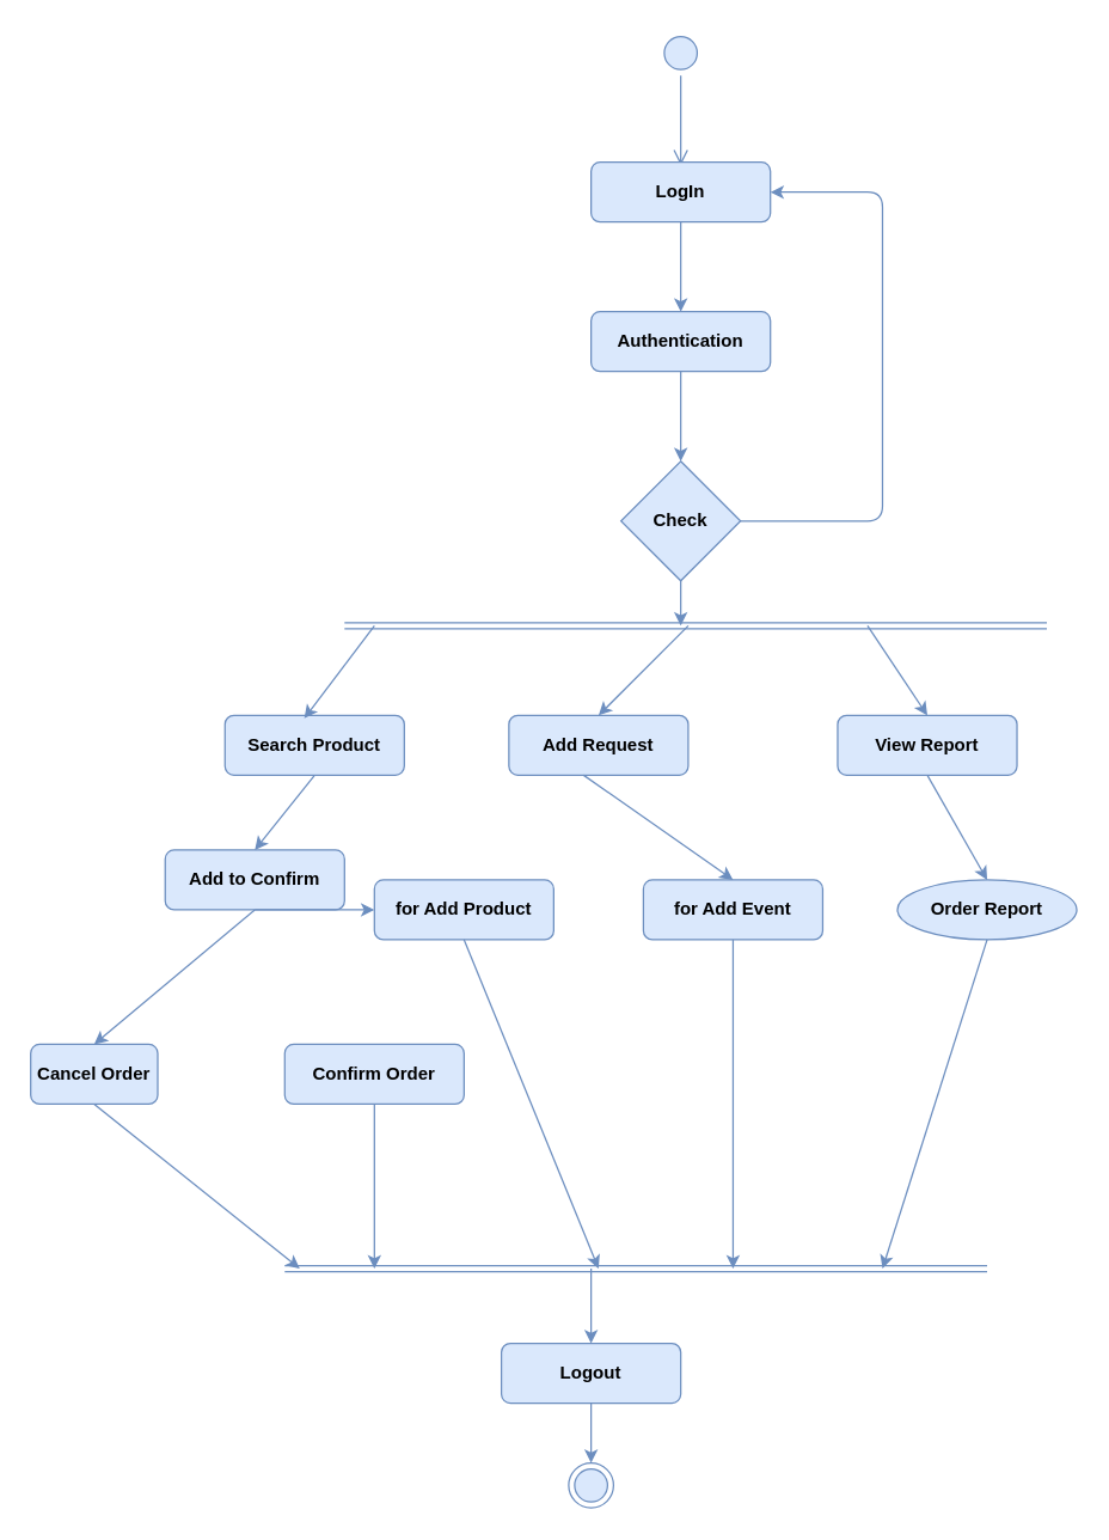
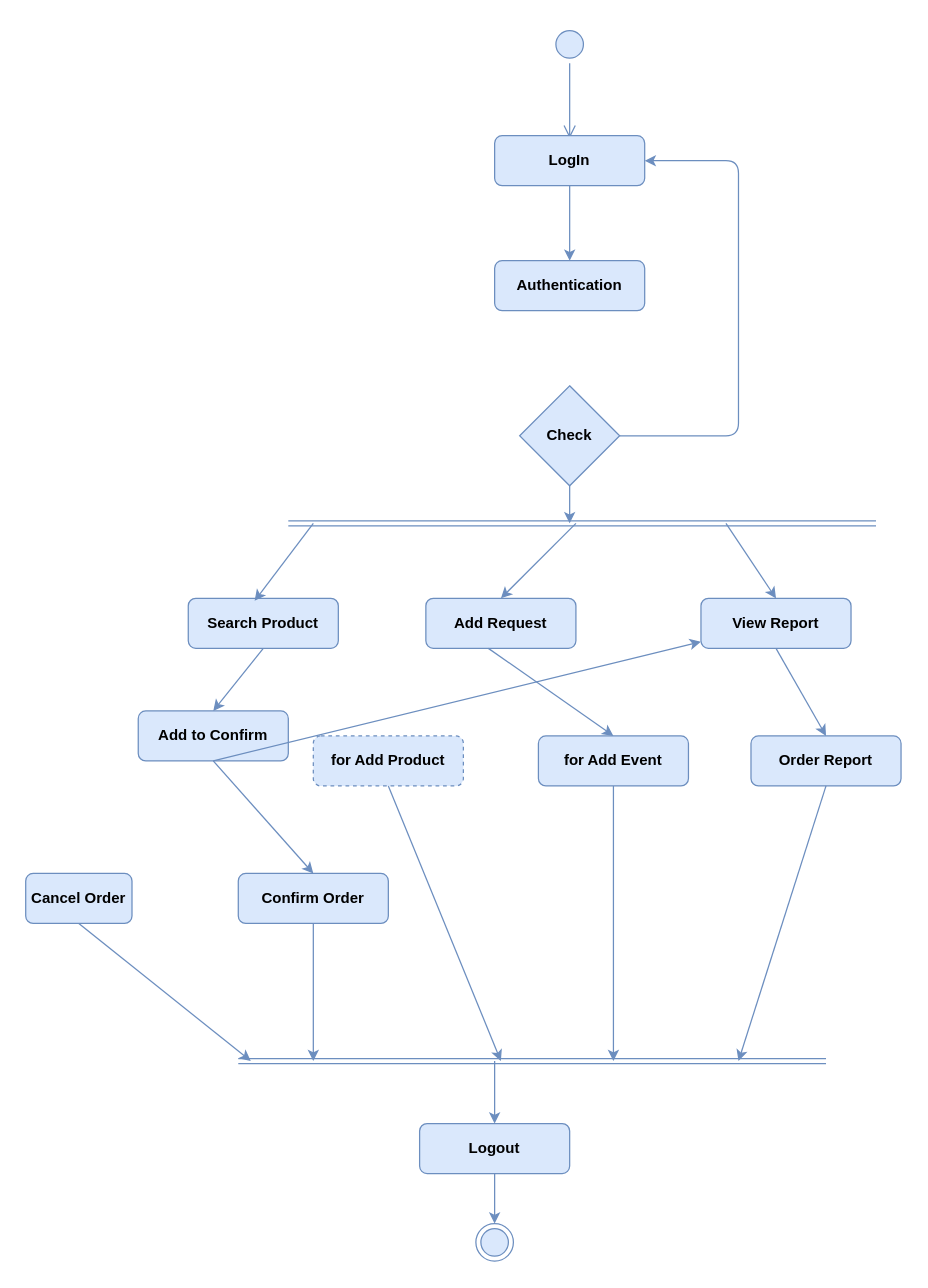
  <mxCell id="0" />
  <mxCell id="1" parent="0" />
  <mxCell id="2" value="" style="ellipse;html=1;shape=startState;fillColor=#dae8fc;strokeColor=#6c8ebf;fontStyle=1" vertex="1" parent="1"><mxGeometry x="440" y="20" width="30" height="30" as="geometry" /></mxCell>
  <mxCell id="3" value="" style="edgeStyle=orthogonalEdgeStyle;html=1;verticalAlign=bottom;endArrow=open;endSize=8;strokeColor=#6c8ebf;fillColor=#dae8fc;fontStyle=1" edge="1" parent="1" source="2"><mxGeometry relative="1" as="geometry"><mxPoint x="455" y="110" as="targetPoint" /></mxGeometry></mxCell>
  <mxCell id="4" value="LogIn" style="rounded=1;whiteSpace=wrap;html=1;fillColor=#dae8fc;strokeColor=#6c8ebf;fontStyle=1" vertex="1" parent="1"><mxGeometry x="395" y="108" width="120" height="40" as="geometry" /></mxCell>
  <mxCell id="5" value="" style="endArrow=classic;html=1;exitX=0.5;exitY=1;exitDx=0;exitDy=0;fillColor=#dae8fc;strokeColor=#6c8ebf;fontStyle=1" edge="1" parent="1" source="4"><mxGeometry width="50" height="50" relative="1" as="geometry"><mxPoint x="430" y="238" as="sourcePoint" /><mxPoint x="455" y="208" as="targetPoint" /></mxGeometry></mxCell>
  <mxCell id="6" value="Authentication" style="rounded=1;whiteSpace=wrap;html=1;fillColor=#dae8fc;strokeColor=#6c8ebf;fontStyle=1" vertex="1" parent="1"><mxGeometry x="395" y="208" width="120" height="40" as="geometry" /></mxCell>
  <mxCell id="7" value="Check" style="rhombus;whiteSpace=wrap;html=1;fillColor=#dae8fc;strokeColor=#6c8ebf;fontStyle=1" vertex="1" parent="1"><mxGeometry x="415" y="308" width="80" height="80" as="geometry" /></mxCell>
- <mxCell id="8" value="" style="endArrow=classic;html=1;exitX=0.5;exitY=1;exitDx=0;exitDy=0;fillColor=#dae8fc;strokeColor=#6c8ebf;fontStyle=1" edge="1" parent="1" source="6" target="7"><mxGeometry width="50" height="50" relative="1" as="geometry"><mxPoint x="450" y="318" as="sourcePoint" /><mxPoint x="500" y="268" as="targetPoint" /></mxGeometry></mxCell>
  <mxCell id="9" value="" style="shape=link;html=1;fillColor=#dae8fc;strokeColor=#6c8ebf;fontStyle=1" edge="1" parent="1"><mxGeometry width="50" height="50" relative="1" as="geometry"><mxPoint x="230" y="418" as="sourcePoint" /><mxPoint x="700" y="418" as="targetPoint" /></mxGeometry></mxCell>
  <mxCell id="10" value="" style="endArrow=classic;html=1;exitX=0.5;exitY=1;exitDx=0;exitDy=0;fillColor=#dae8fc;strokeColor=#6c8ebf;fontStyle=1" edge="1" parent="1" source="7"><mxGeometry width="50" height="50" relative="1" as="geometry"><mxPoint x="380" y="378" as="sourcePoint" /><mxPoint x="455" y="418" as="targetPoint" /></mxGeometry></mxCell>
  <mxCell id="11" value="" style="endArrow=classic;html=1;entryX=1;entryY=0.5;entryDx=0;entryDy=0;exitX=1;exitY=0.5;exitDx=0;exitDy=0;fillColor=#dae8fc;strokeColor=#6c8ebf;fontStyle=1" edge="1" parent="1" source="7" target="4"><mxGeometry width="50" height="50" relative="1" as="geometry"><mxPoint x="500" y="348" as="sourcePoint" /><mxPoint x="630" y="288" as="targetPoint" /><Array as="points"><mxPoint x="590" y="348" /><mxPoint x="590" y="128" /></Array></mxGeometry></mxCell>
  <mxCell id="12" value="Search Product" style="rounded=1;whiteSpace=wrap;html=1;fillColor=#dae8fc;strokeColor=#6c8ebf;fontStyle=1" vertex="1" parent="1"><mxGeometry x="150" y="478" width="120" height="40" as="geometry" /></mxCell>
  <mxCell id="13" value="Add to Confirm" style="rounded=1;whiteSpace=wrap;html=1;fillColor=#dae8fc;strokeColor=#6c8ebf;fontStyle=1" vertex="1" parent="1"><mxGeometry x="110" y="568" width="120" height="40" as="geometry" /></mxCell>
  <mxCell id="14" value="Cancel Order" style="rounded=1;whiteSpace=wrap;html=1;fillColor=#dae8fc;strokeColor=#6c8ebf;fontStyle=1" vertex="1" parent="1"><mxGeometry x="20" y="698" width="85" height="40" as="geometry" /></mxCell>
  <mxCell id="15" value="Confirm Order" style="rounded=1;whiteSpace=wrap;html=1;fillColor=#dae8fc;strokeColor=#6c8ebf;fontStyle=1" vertex="1" parent="1"><mxGeometry x="190" y="698" width="120" height="40" as="geometry" /></mxCell>
  <mxCell id="16" value="" style="endArrow=classic;html=1;exitX=0.5;exitY=1;exitDx=0;exitDy=0;entryX=0.5;entryY=0;entryDx=0;entryDy=0;fillColor=#dae8fc;strokeColor=#6c8ebf;fontStyle=1" edge="1" parent="1" source="12" target="13"><mxGeometry width="50" height="50" relative="1" as="geometry"><mxPoint x="190" y="558" as="sourcePoint" /><mxPoint x="240" y="508" as="targetPoint" /></mxGeometry></mxCell>
- <mxCell id="17" value="" style="endArrow=classic;html=1;exitX=0.5;exitY=1;exitDx=0;exitDy=0;fillColor=#dae8fc;strokeColor=#6c8ebf;fontStyle=1;" edge="1" parent="1" source="13" target="21"><mxGeometry width="50" height="50" relative="1" as="geometry"><mxPoint x="110" y="609" as="sourcePoint" /><mxPoint x="160" y="598" as="targetPoint" /></mxGeometry></mxCell>
- <mxCell id="18" value="" style="endArrow=classic;html=1;entryX=0.5;entryY=0;entryDx=0;entryDy=0;exitX=0.5;exitY=1;exitDx=0;exitDy=0;fillColor=#dae8fc;strokeColor=#6c8ebf;fontStyle=1" edge="1" parent="1" source="13" target="14"><mxGeometry width="50" height="50" relative="1" as="geometry"><mxPoint x="110" y="608" as="sourcePoint" /><mxPoint x="160" y="588" as="targetPoint" /></mxGeometry></mxCell>
+ <mxCell id="17" value="" style="endArrow=classic;html=1;entryX=0.5;entryY=0;entryDx=0;entryDy=0;exitX=0.5;exitY=1;exitDx=0;exitDy=0;fillColor=#dae8fc;strokeColor=#6c8ebf;fontStyle=1" edge="1" parent="1" source="13" target="15"><mxGeometry width="50" height="50" relative="1" as="geometry"><mxPoint x="110" y="609" as="sourcePoint" /><mxPoint x="160" y="598" as="targetPoint" /></mxGeometry></mxCell>
+ <mxCell id="18" value="" style="endArrow=classic;html=1;exitX=0.5;exitY=1;exitDx=0;exitDy=0;fillColor=#dae8fc;strokeColor=#6c8ebf;fontStyle=1;" edge="1" parent="1" source="13" target="25"><mxGeometry width="50" height="50" relative="1" as="geometry"><mxPoint x="110" y="608" as="sourcePoint" /><mxPoint x="160" y="588" as="targetPoint" /></mxGeometry></mxCell>
  <mxCell id="19" value="" style="endArrow=classic;html=1;entryX=0.442;entryY=0.05;entryDx=0;entryDy=0;entryPerimeter=0;fillColor=#dae8fc;strokeColor=#6c8ebf;fontStyle=1" edge="1" parent="1" target="12"><mxGeometry width="50" height="50" relative="1" as="geometry"><mxPoint x="250" y="418" as="sourcePoint" /><mxPoint x="210" y="474" as="targetPoint" /></mxGeometry></mxCell>
  <mxCell id="20" value="Add Request" style="rounded=1;whiteSpace=wrap;html=1;fillColor=#dae8fc;strokeColor=#6c8ebf;fontStyle=1" vertex="1" parent="1"><mxGeometry x="340" y="478" width="120" height="40" as="geometry" /></mxCell>
- <mxCell id="21" value="for Add Product" style="rounded=1;whiteSpace=wrap;html=1;fillColor=#dae8fc;strokeColor=#6c8ebf;fontStyle=1" vertex="1" parent="1"><mxGeometry x="250" y="588" width="120" height="40" as="geometry" /></mxCell>
+ <mxCell id="21" value="for Add Product" style="rounded=1;whiteSpace=wrap;html=1;fillColor=#dae8fc;strokeColor=#6c8ebf;fontStyle=1;dashed=1;" vertex="1" parent="1"><mxGeometry x="250" y="588" width="120" height="40" as="geometry" /></mxCell>
  <mxCell id="22" value="for Add Event" style="rounded=1;whiteSpace=wrap;html=1;fillColor=#dae8fc;strokeColor=#6c8ebf;fontStyle=1" vertex="1" parent="1"><mxGeometry x="430" y="588" width="120" height="40" as="geometry" /></mxCell>
  <mxCell id="23" value="" style="endArrow=classic;html=1;entryX=0.5;entryY=0;entryDx=0;entryDy=0;fillColor=#dae8fc;strokeColor=#6c8ebf;fontStyle=1" edge="1" parent="1" target="20"><mxGeometry width="50" height="50" relative="1" as="geometry"><mxPoint x="460" y="418" as="sourcePoint" /><mxPoint x="600" y="458" as="targetPoint" /></mxGeometry></mxCell>
  <mxCell id="24" value="" style="endArrow=classic;html=1;entryX=0.5;entryY=0;entryDx=0;entryDy=0;fillColor=#dae8fc;strokeColor=#6c8ebf;fontStyle=1" edge="1" parent="1" target="22"><mxGeometry width="50" height="50" relative="1" as="geometry"><mxPoint x="390" y="518" as="sourcePoint" /><mxPoint x="490" y="528" as="targetPoint" /></mxGeometry></mxCell>
  <mxCell id="25" value="View Report" style="rounded=1;whiteSpace=wrap;html=1;fillColor=#dae8fc;strokeColor=#6c8ebf;fontStyle=1" vertex="1" parent="1"><mxGeometry x="560" y="478" width="120" height="40" as="geometry" /></mxCell>
  <mxCell id="26" value="" style="endArrow=classic;html=1;entryX=0.5;entryY=0;entryDx=0;entryDy=0;fillColor=#dae8fc;strokeColor=#6c8ebf;fontStyle=1" edge="1" parent="1" target="25"><mxGeometry width="50" height="50" relative="1" as="geometry"><mxPoint x="580" y="418" as="sourcePoint" /><mxPoint x="620" y="438" as="targetPoint" /></mxGeometry></mxCell>
- <mxCell id="27" value="Order Report" style="ellipse;whiteSpace=wrap;html=1;fillColor=#dae8fc;strokeColor=#6c8ebf;fontStyle=1;" vertex="1" parent="1"><mxGeometry x="600" y="588" width="120" height="40" as="geometry" /></mxCell>
+ <mxCell id="27" value="Order Report" style="rounded=1;whiteSpace=wrap;html=1;fillColor=#dae8fc;strokeColor=#6c8ebf;fontStyle=1" vertex="1" parent="1"><mxGeometry x="600" y="588" width="120" height="40" as="geometry" /></mxCell>
  <mxCell id="28" value="" style="endArrow=classic;html=1;exitX=0.5;exitY=1;exitDx=0;exitDy=0;entryX=0.5;entryY=0;entryDx=0;entryDy=0;fillColor=#dae8fc;strokeColor=#6c8ebf;fontStyle=1" edge="1" parent="1" source="25" target="27"><mxGeometry width="50" height="50" relative="1" as="geometry"><mxPoint x="650" y="588" as="sourcePoint" /><mxPoint x="700" y="538" as="targetPoint" /></mxGeometry></mxCell>
  <mxCell id="29" value="" style="shape=link;html=1;fillColor=#dae8fc;strokeColor=#6c8ebf;fontStyle=1" edge="1" parent="1"><mxGeometry width="50" height="50" relative="1" as="geometry"><mxPoint x="190" y="848" as="sourcePoint" /><mxPoint x="660" y="848" as="targetPoint" /></mxGeometry></mxCell>
  <mxCell id="30" value="" style="endArrow=classic;html=1;exitX=0.5;exitY=1;exitDx=0;exitDy=0;fillColor=#dae8fc;strokeColor=#6c8ebf;fontStyle=1" edge="1" parent="1" source="14"><mxGeometry width="50" height="50" relative="1" as="geometry"><mxPoint x="100" y="828" as="sourcePoint" /><mxPoint x="200" y="848" as="targetPoint" /></mxGeometry></mxCell>
  <mxCell id="31" value="" style="endArrow=classic;html=1;exitX=0.5;exitY=1;exitDx=0;exitDy=0;fillColor=#dae8fc;strokeColor=#6c8ebf;fontStyle=1" edge="1" parent="1" source="15"><mxGeometry width="50" height="50" relative="1" as="geometry"><mxPoint x="240" y="818" as="sourcePoint" /><mxPoint x="250" y="848" as="targetPoint" /></mxGeometry></mxCell>
  <mxCell id="32" value="" style="endArrow=classic;html=1;exitX=0.5;exitY=1;exitDx=0;exitDy=0;fillColor=#dae8fc;strokeColor=#6c8ebf;fontStyle=1" edge="1" parent="1" source="22"><mxGeometry width="50" height="50" relative="1" as="geometry"><mxPoint x="390" y="748" as="sourcePoint" /><mxPoint x="490" y="848" as="targetPoint" /></mxGeometry></mxCell>
  <mxCell id="33" value="" style="endArrow=classic;html=1;exitX=0.5;exitY=1;exitDx=0;exitDy=0;fillColor=#dae8fc;strokeColor=#6c8ebf;fontStyle=1" edge="1" parent="1" source="27"><mxGeometry width="50" height="50" relative="1" as="geometry"><mxPoint x="600" y="688" as="sourcePoint" /><mxPoint x="590" y="848" as="targetPoint" /></mxGeometry></mxCell>
  <mxCell id="34" value="" style="endArrow=classic;html=1;exitX=0.5;exitY=1;exitDx=0;exitDy=0;fillColor=#dae8fc;strokeColor=#6c8ebf;fontStyle=1" edge="1" parent="1" source="21"><mxGeometry width="50" height="50" relative="1" as="geometry"><mxPoint x="390" y="768" as="sourcePoint" /><mxPoint x="400" y="848" as="targetPoint" /></mxGeometry></mxCell>
  <mxCell id="35" value="" style="ellipse;html=1;shape=endState;fillColor=#dae8fc;strokeColor=#6c8ebf;fontStyle=1" vertex="1" parent="1"><mxGeometry x="380" y="978" width="30" height="30" as="geometry" /></mxCell>
  <mxCell id="36" value="Logout" style="rounded=1;whiteSpace=wrap;html=1;fillColor=#dae8fc;strokeColor=#6c8ebf;fontStyle=1" vertex="1" parent="1"><mxGeometry x="335" y="898" width="120" height="40" as="geometry" /></mxCell>
  <mxCell id="37" value="" style="endArrow=classic;html=1;entryX=0.5;entryY=0;entryDx=0;entryDy=0;fillColor=#dae8fc;strokeColor=#6c8ebf;fontStyle=1" edge="1" parent="1" target="36"><mxGeometry width="50" height="50" relative="1" as="geometry"><mxPoint x="395" y="848" as="sourcePoint" /><mxPoint x="430" y="868" as="targetPoint" /></mxGeometry></mxCell>
  <mxCell id="38" value="" style="endArrow=classic;html=1;exitX=0.5;exitY=1;exitDx=0;exitDy=0;entryX=0.5;entryY=0;entryDx=0;entryDy=0;fillColor=#dae8fc;strokeColor=#6c8ebf;fontStyle=1" edge="1" parent="1" source="36" target="35"><mxGeometry width="50" height="50" relative="1" as="geometry"><mxPoint x="440" y="998" as="sourcePoint" /><mxPoint x="490" y="948" as="targetPoint" /></mxGeometry></mxCell>
